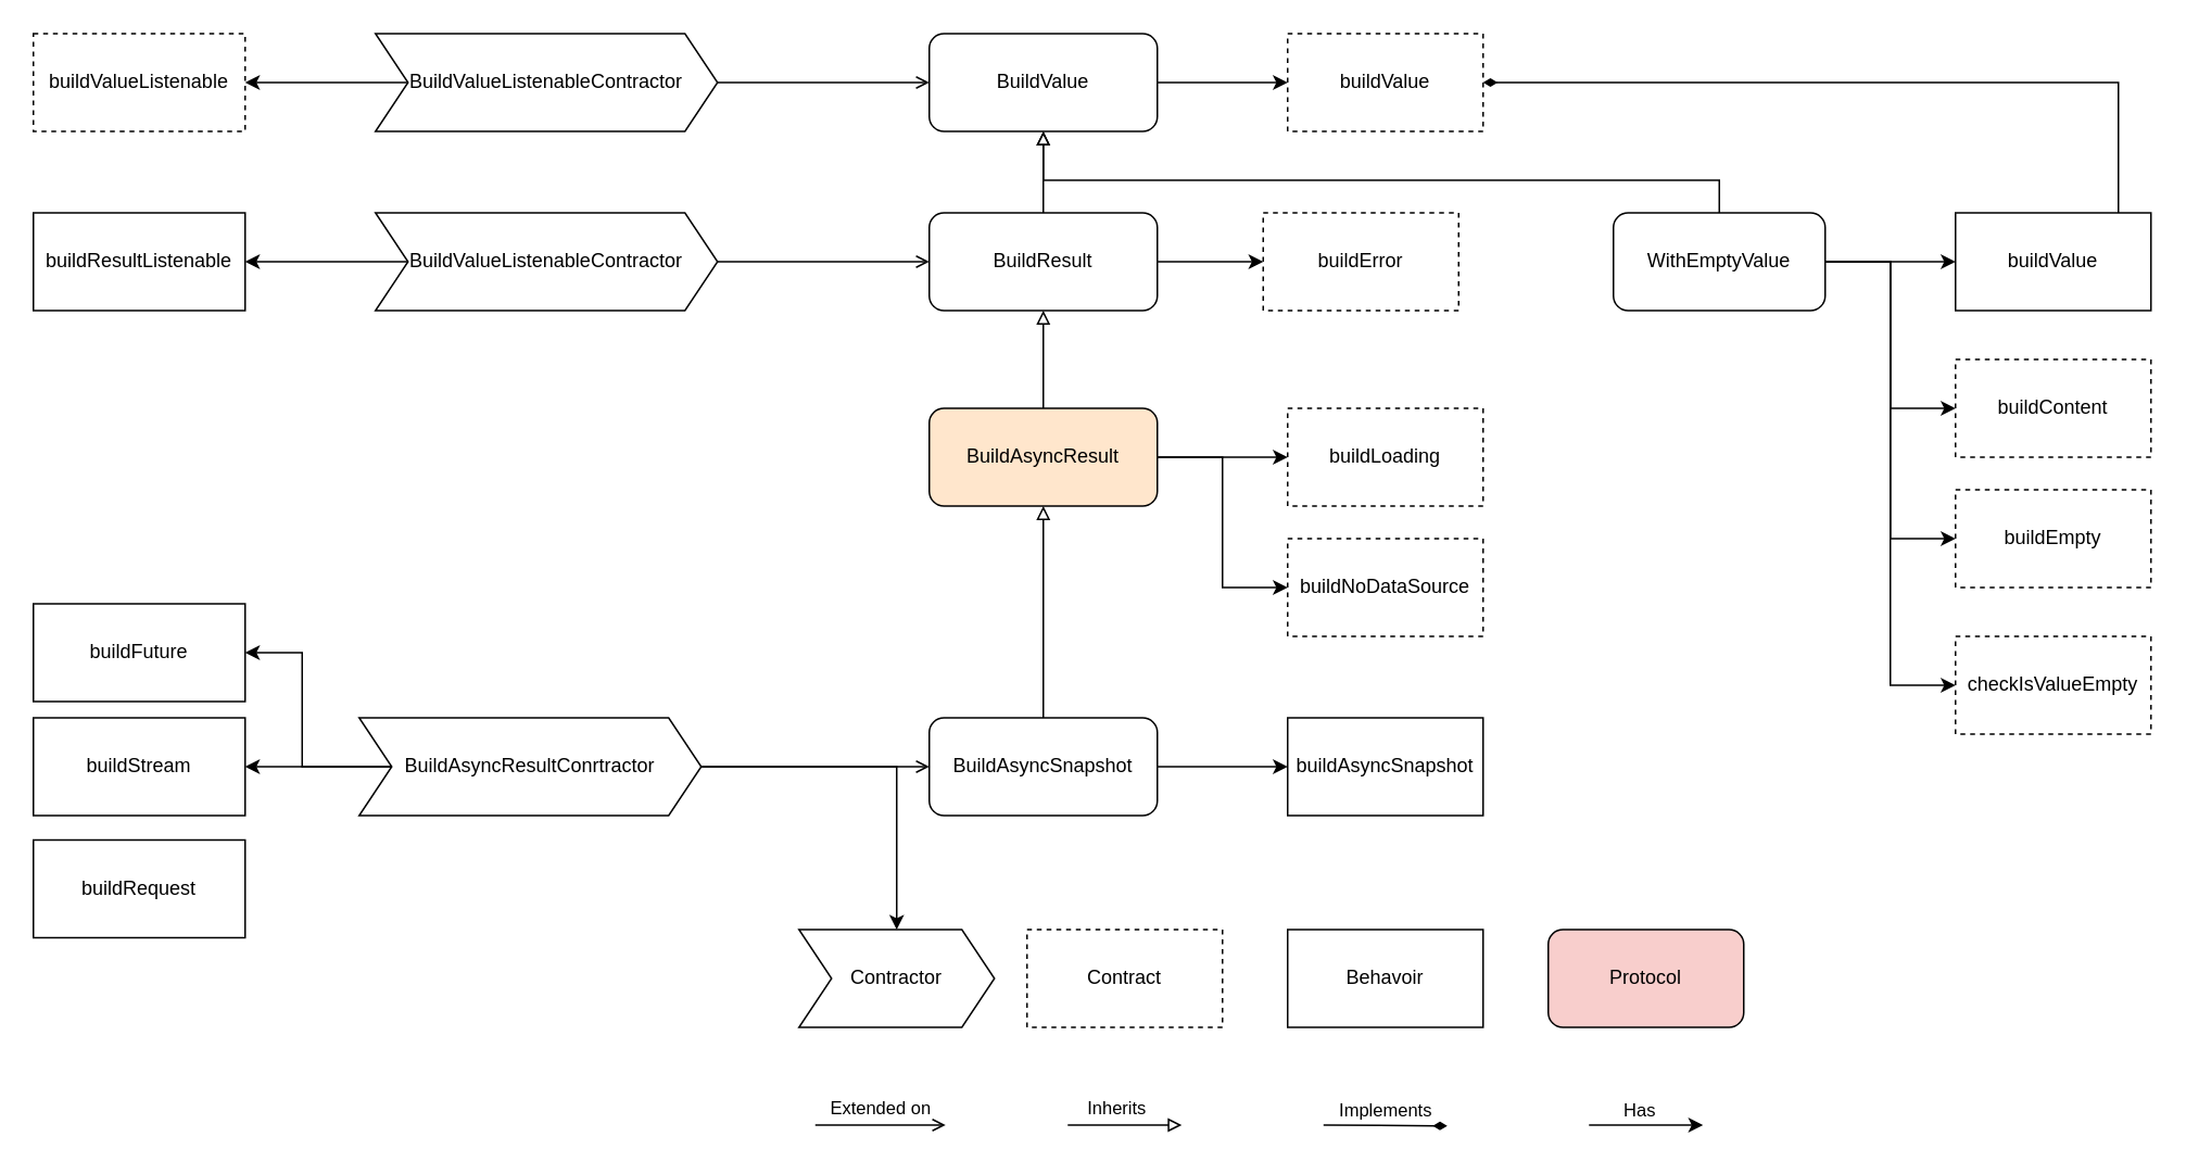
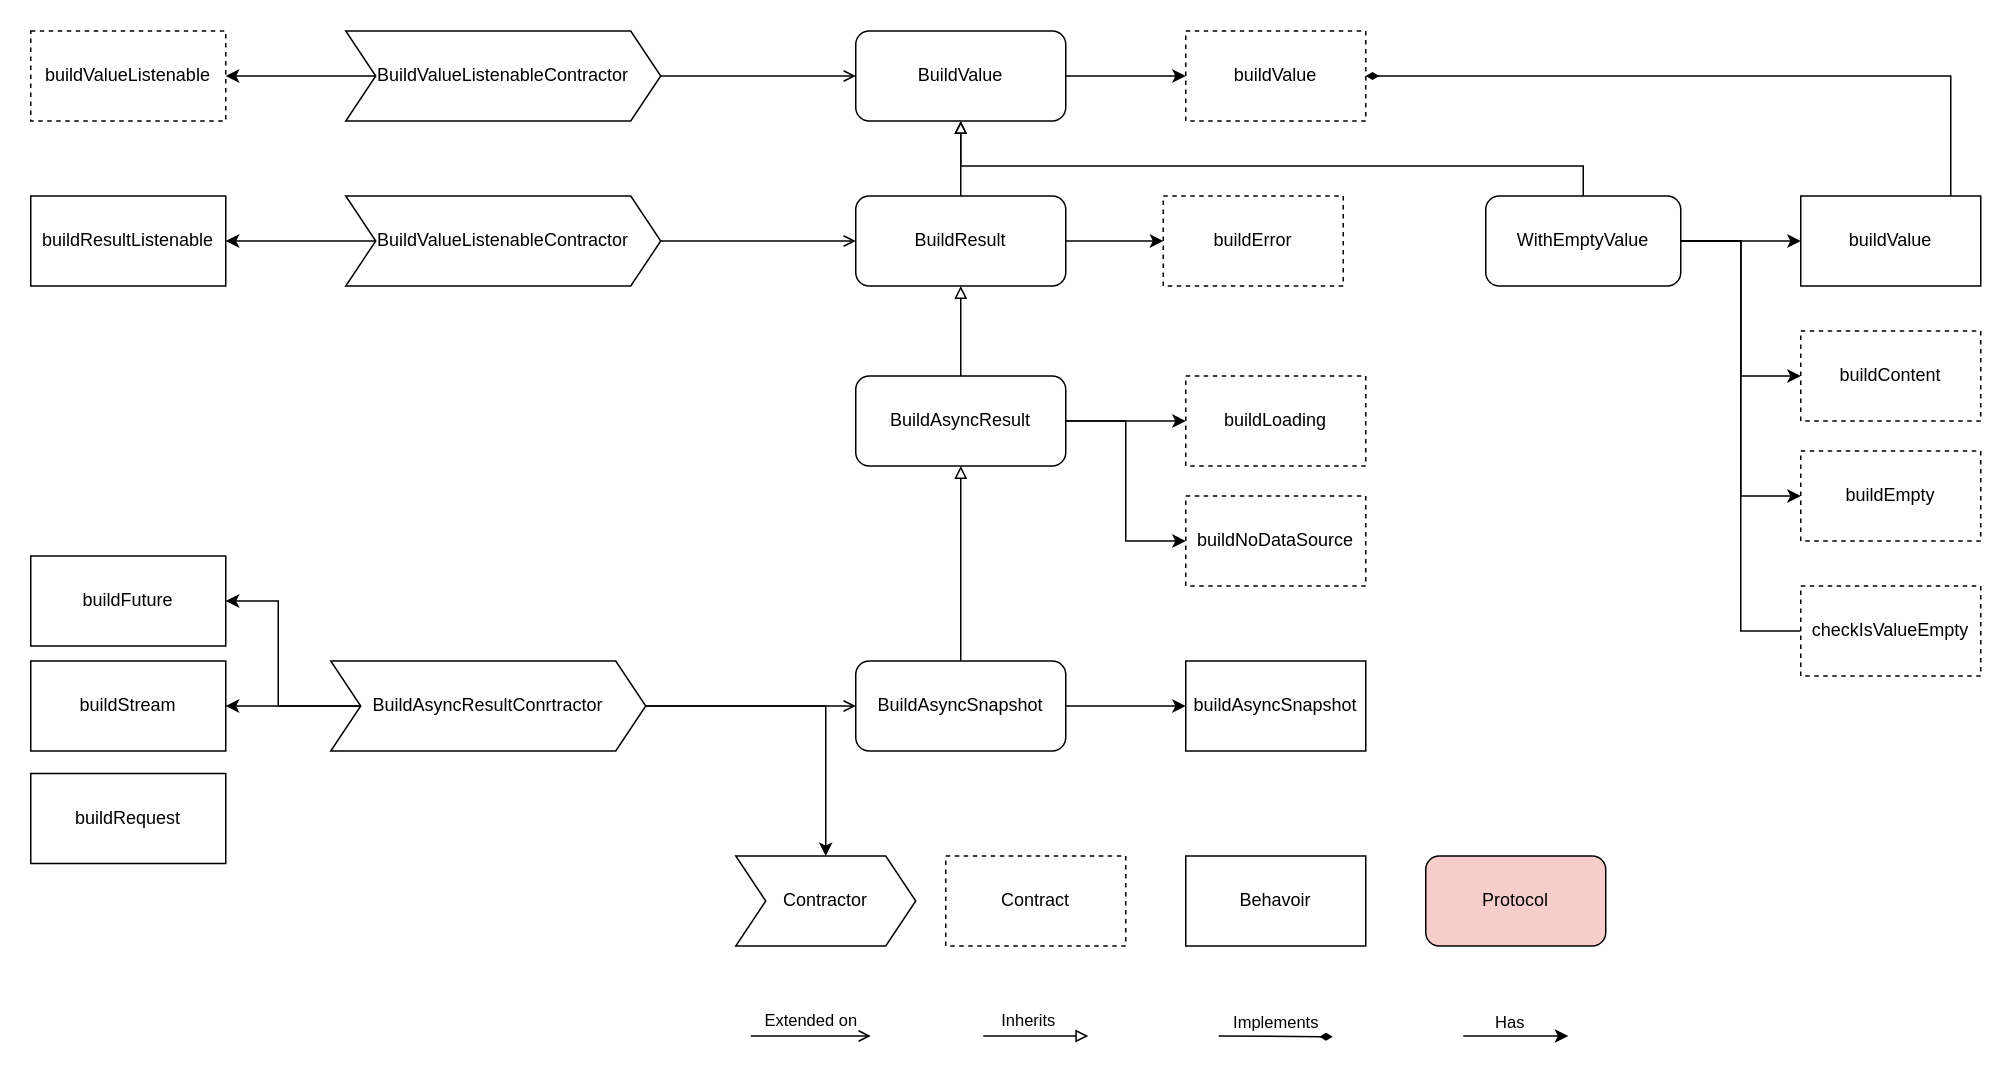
  <mxCell id="0" />
  <mxCell id="1" parent="0" />
  <mxCell id="2" value="buildValue" style="rounded=0;whiteSpace=wrap;html=1;dashed=1;" parent="1" vertex="1"><mxGeometry x="790" y="20" width="120" height="60" as="geometry" /></mxCell>
  <mxCell id="3" value="" style="edgeStyle=orthogonalEdgeStyle;rounded=0;orthogonalLoop=1;jettySize=auto;html=1;" parent="1" source="4" target="2" edge="1"><mxGeometry relative="1" as="geometry" /></mxCell>
  <mxCell id="4" value="BuildValue" style="rounded=1;whiteSpace=wrap;html=1;" parent="1" vertex="1"><mxGeometry x="570" y="20" width="140" height="60" as="geometry" /></mxCell>
  <mxCell id="5" value="" style="edgeStyle=orthogonalEdgeStyle;rounded=0;orthogonalLoop=1;jettySize=auto;html=1;" parent="1" source="7" target="8" edge="1"><mxGeometry relative="1" as="geometry" /></mxCell>
  <mxCell id="6" value="" style="edgeStyle=orthogonalEdgeStyle;rounded=0;orthogonalLoop=1;jettySize=auto;html=1;endArrow=block;endFill=0;" parent="1" source="7" target="4" edge="1"><mxGeometry relative="1" as="geometry" /></mxCell>
  <mxCell id="7" value="BuildResult" style="rounded=1;whiteSpace=wrap;html=1;" parent="1" vertex="1"><mxGeometry x="570" y="130" width="140" height="60" as="geometry" /></mxCell>
  <mxCell id="8" value="buildError" style="rounded=0;whiteSpace=wrap;html=1;dashed=1;" parent="1" vertex="1"><mxGeometry x="775" y="130" width="120" height="60" as="geometry" /></mxCell>
  <mxCell id="9" style="edgeStyle=orthogonalEdgeStyle;rounded=0;orthogonalLoop=1;jettySize=auto;html=1;exitX=1;exitY=0.5;exitDx=0;exitDy=0;entryX=0;entryY=0.5;entryDx=0;entryDy=0;" parent="1" source="12" target="13" edge="1"><mxGeometry relative="1" as="geometry" /></mxCell>
  <mxCell id="10" style="edgeStyle=orthogonalEdgeStyle;rounded=0;jumpStyle=none;orthogonalLoop=1;jettySize=auto;html=1;exitX=1;exitY=0.5;exitDx=0;exitDy=0;entryX=0;entryY=0.5;entryDx=0;entryDy=0;" parent="1" source="12" target="14" edge="1"><mxGeometry relative="1" as="geometry" /></mxCell>
  <mxCell id="11" value="" style="edgeStyle=orthogonalEdgeStyle;rounded=0;jumpStyle=none;orthogonalLoop=1;jettySize=auto;html=1;endArrow=block;endFill=0;" parent="1" source="12" target="7" edge="1"><mxGeometry relative="1" as="geometry" /></mxCell>
- <mxCell id="12" value="BuildAsyncResult" style="rounded=1;whiteSpace=wrap;html=1;fillColor=#ffe6cc;" parent="1" vertex="1"><mxGeometry x="570" y="250" width="140" height="60" as="geometry" /></mxCell>
+ <mxCell id="12" value="BuildAsyncResult" style="rounded=1;whiteSpace=wrap;html=1;" parent="1" vertex="1"><mxGeometry x="570" y="250" width="140" height="60" as="geometry" /></mxCell>
  <mxCell id="13" value="buildLoading" style="rounded=0;whiteSpace=wrap;html=1;dashed=1;" parent="1" vertex="1"><mxGeometry x="790" y="250" width="120" height="60" as="geometry" /></mxCell>
  <mxCell id="14" value="buildNoDataSource" style="rounded=0;whiteSpace=wrap;html=1;dashed=1;" parent="1" vertex="1"><mxGeometry x="790" y="330" width="120" height="60" as="geometry" /></mxCell>
  <mxCell id="15" value="" style="edgeStyle=orthogonalEdgeStyle;rounded=0;jumpStyle=none;orthogonalLoop=1;jettySize=auto;html=1;endArrow=block;endFill=0;" parent="1" source="17" target="12" edge="1"><mxGeometry relative="1" as="geometry" /></mxCell>
  <mxCell id="16" value="" style="edgeStyle=orthogonalEdgeStyle;rounded=0;jumpStyle=none;orthogonalLoop=1;jettySize=auto;html=1;endArrow=classic;endFill=1;" parent="1" source="17" target="18" edge="1"><mxGeometry relative="1" as="geometry" /></mxCell>
  <mxCell id="17" value="BuildAsyncSnapshot" style="rounded=1;whiteSpace=wrap;html=1;" parent="1" vertex="1"><mxGeometry x="570" y="440" width="140" height="60" as="geometry" /></mxCell>
  <mxCell id="18" value="buildAsyncSnapshot" style="rounded=0;whiteSpace=wrap;html=1;" parent="1" vertex="1"><mxGeometry x="790" y="440" width="120" height="60" as="geometry" /></mxCell>
  <mxCell id="19" style="edgeStyle=orthogonalEdgeStyle;rounded=0;jumpStyle=none;orthogonalLoop=1;jettySize=auto;html=1;exitX=1;exitY=0.5;exitDx=0;exitDy=0;entryX=0;entryY=0.5;entryDx=0;entryDy=0;endArrow=open;endFill=0;" parent="1" source="23" target="17" edge="1"><mxGeometry relative="1" as="geometry" /></mxCell>
  <mxCell id="20" style="edgeStyle=orthogonalEdgeStyle;rounded=0;jumpStyle=none;orthogonalLoop=1;jettySize=auto;html=1;exitX=0;exitY=0.5;exitDx=0;exitDy=0;entryX=1;entryY=0.5;entryDx=0;entryDy=0;endArrow=classic;endFill=1;" parent="1" source="23" target="24" edge="1"><mxGeometry relative="1" as="geometry" /></mxCell>
  <mxCell id="21" style="edgeStyle=orthogonalEdgeStyle;rounded=0;jumpStyle=none;orthogonalLoop=1;jettySize=auto;html=1;endArrow=classic;endFill=1;" parent="1" source="23" target="25" edge="1"><mxGeometry relative="1" as="geometry" /></mxCell>
  <mxCell id="22" style="edgeStyle=orthogonalEdgeStyle;rounded=0;jumpStyle=none;orthogonalLoop=1;jettySize=auto;html=1;endArrow=classic;endFill=1;" parent="1" source="23" target="55" edge="1"><mxGeometry relative="1" as="geometry" /></mxCell>
  <mxCell id="23" value="BuildAsyncResultConrtractor" style="shape=step;perimeter=stepPerimeter;whiteSpace=wrap;html=1;fixedSize=1;" parent="1" vertex="1"><mxGeometry x="220" y="440" width="210" height="60" as="geometry" /></mxCell>
  <mxCell id="24" value="buildFuture" style="rounded=0;whiteSpace=wrap;html=1;" parent="1" vertex="1"><mxGeometry x="20" y="370" width="130" height="60" as="geometry" /></mxCell>
  <mxCell id="25" value="buildStream" style="rounded=0;whiteSpace=wrap;html=1;" parent="1" vertex="1"><mxGeometry x="20" y="440" width="130" height="60" as="geometry" /></mxCell>
  <mxCell id="26" value="buildRequest" style="rounded=0;whiteSpace=wrap;html=1;" parent="1" vertex="1"><mxGeometry x="20" y="515" width="130" height="60" as="geometry" /></mxCell>
  <mxCell id="27" value="" style="edgeStyle=orthogonalEdgeStyle;rounded=0;jumpStyle=none;orthogonalLoop=1;jettySize=auto;html=1;endArrow=open;endFill=0;" parent="1" source="29" target="4" edge="1"><mxGeometry relative="1" as="geometry" /></mxCell>
  <mxCell id="28" value="" style="edgeStyle=orthogonalEdgeStyle;rounded=0;jumpStyle=none;orthogonalLoop=1;jettySize=auto;html=1;endArrow=classic;endFill=1;" parent="1" source="29" target="30" edge="1"><mxGeometry relative="1" as="geometry" /></mxCell>
  <mxCell id="29" value="BuildValueListenableContractor" style="shape=step;perimeter=stepPerimeter;whiteSpace=wrap;html=1;fixedSize=1;" parent="1" vertex="1"><mxGeometry x="230" y="20" width="210" height="60" as="geometry" /></mxCell>
  <mxCell id="30" value="buildValueListenable" style="rounded=0;whiteSpace=wrap;html=1;dashed=1;" parent="1" vertex="1"><mxGeometry x="20" y="20" width="130" height="60" as="geometry" /></mxCell>
  <mxCell id="31" value="" style="edgeStyle=orthogonalEdgeStyle;rounded=0;jumpStyle=none;orthogonalLoop=1;jettySize=auto;html=1;endArrow=classic;endFill=1;" parent="1" source="33" target="34" edge="1"><mxGeometry relative="1" as="geometry" /></mxCell>
  <mxCell id="32" value="" style="edgeStyle=orthogonalEdgeStyle;rounded=0;jumpStyle=none;orthogonalLoop=1;jettySize=auto;html=1;endArrow=open;endFill=0;" parent="1" source="33" target="7" edge="1"><mxGeometry relative="1" as="geometry" /></mxCell>
  <mxCell id="33" value="BuildValueListenableContractor" style="shape=step;perimeter=stepPerimeter;whiteSpace=wrap;html=1;fixedSize=1;" parent="1" vertex="1"><mxGeometry x="230" y="130" width="210" height="60" as="geometry" /></mxCell>
  <mxCell id="34" value="buildResultListenable" style="rounded=0;whiteSpace=wrap;html=1;" parent="1" vertex="1"><mxGeometry x="20" y="130" width="130" height="60" as="geometry" /></mxCell>
  <mxCell id="35" value="" style="edgeStyle=orthogonalEdgeStyle;rounded=0;jumpStyle=none;orthogonalLoop=1;jettySize=auto;html=1;endArrow=classic;endFill=1;" parent="1" source="40" target="41" edge="1"><mxGeometry relative="1" as="geometry"><Array as="points"><mxPoint x="1160" y="160" /><mxPoint x="1160" y="250" /></Array></mxGeometry></mxCell>
  <mxCell id="36" style="edgeStyle=orthogonalEdgeStyle;rounded=0;jumpStyle=none;orthogonalLoop=1;jettySize=auto;html=1;exitX=1;exitY=0.5;exitDx=0;exitDy=0;entryX=0;entryY=0.5;entryDx=0;entryDy=0;endArrow=classic;endFill=1;" parent="1" source="40" target="42" edge="1"><mxGeometry relative="1" as="geometry" /></mxCell>
- <mxCell id="37" style="edgeStyle=orthogonalEdgeStyle;rounded=0;jumpStyle=none;orthogonalLoop=1;jettySize=auto;html=1;entryX=0;entryY=0.5;entryDx=0;entryDy=0;endArrow=classic;endFill=1;" parent="1" source="40" target="43" edge="1"><mxGeometry relative="1" as="geometry" /></mxCell>
+ <mxCell id="37" style="edgeStyle=orthogonalEdgeStyle;rounded=0;jumpStyle=none;orthogonalLoop=1;jettySize=auto;html=1;entryX=0;entryY=0.5;entryDx=0;entryDy=0;endArrow=none;endFill=1;" parent="1" source="40" target="43" edge="1"><mxGeometry relative="1" as="geometry" /></mxCell>
  <mxCell id="38" style="edgeStyle=orthogonalEdgeStyle;rounded=0;jumpStyle=none;orthogonalLoop=1;jettySize=auto;html=1;entryX=0;entryY=0.5;entryDx=0;entryDy=0;endArrow=classic;endFill=1;" parent="1" source="40" target="45" edge="1"><mxGeometry relative="1" as="geometry"><mxPoint x="1170" y="70" as="targetPoint" /><Array as="points"><mxPoint x="1160" y="160" /><mxPoint x="1160" y="160" /></Array></mxGeometry></mxCell>
  <mxCell id="39" style="edgeStyle=orthogonalEdgeStyle;rounded=0;jumpStyle=none;orthogonalLoop=1;jettySize=auto;html=1;endArrow=block;endFill=0;exitX=0.5;exitY=0;exitDx=0;exitDy=0;" parent="1" source="40" target="4" edge="1"><mxGeometry relative="1" as="geometry"><Array as="points"><mxPoint x="1055" y="110" /><mxPoint x="640" y="110" /></Array></mxGeometry></mxCell>
  <mxCell id="40" value="WithEmptyValue" style="rounded=1;whiteSpace=wrap;html=1;" parent="1" vertex="1"><mxGeometry x="990" y="130" width="130" height="60" as="geometry" /></mxCell>
  <mxCell id="41" value="buildContent" style="rounded=0;whiteSpace=wrap;html=1;dashed=1;" parent="1" vertex="1"><mxGeometry x="1200" y="220" width="120" height="60" as="geometry" /></mxCell>
  <mxCell id="42" value="buildEmpty" style="rounded=0;whiteSpace=wrap;html=1;dashed=1;" parent="1" vertex="1"><mxGeometry x="1200" y="300" width="120" height="60" as="geometry" /></mxCell>
  <mxCell id="43" value="checkIsValueEmpty" style="rounded=0;whiteSpace=wrap;html=1;dashed=1;" parent="1" vertex="1"><mxGeometry x="1200" y="390" width="120" height="60" as="geometry" /></mxCell>
  <mxCell id="44" style="edgeStyle=orthogonalEdgeStyle;rounded=0;jumpStyle=none;orthogonalLoop=1;jettySize=auto;html=1;entryX=1;entryY=0.5;entryDx=0;entryDy=0;endArrow=diamondThin;endFill=1;" parent="1" source="45" target="2" edge="1"><mxGeometry relative="1" as="geometry"><Array as="points"><mxPoint x="1300" y="50" /></Array></mxGeometry></mxCell>
  <mxCell id="45" value="buildValue" style="rounded=0;whiteSpace=wrap;html=1;" parent="1" vertex="1"><mxGeometry x="1200" y="130" width="120" height="60" as="geometry" /></mxCell>
  <mxCell id="46" value="Contract" style="rounded=0;whiteSpace=wrap;html=1;dashed=1;" vertex="1" parent="1"><mxGeometry x="630" y="570" width="120" height="60" as="geometry" /></mxCell>
  <mxCell id="47" value="Behavoir" style="rounded=0;whiteSpace=wrap;html=1;" vertex="1" parent="1"><mxGeometry x="790" y="570" width="120" height="60" as="geometry" /></mxCell>
  <mxCell id="48" value="Protocol" style="rounded=1;whiteSpace=wrap;html=1;fillColor=#f8cecc;" vertex="1" parent="1"><mxGeometry x="950" y="570" width="120" height="60" as="geometry" /></mxCell>
  <mxCell id="49" value="Inherits" style="endArrow=block;html=1;endFill=0;" edge="1" parent="1"><mxGeometry x="-0.143" y="10" width="50" height="50" relative="1" as="geometry"><mxPoint x="655" y="690" as="sourcePoint" /><mxPoint x="725" y="690" as="targetPoint" /><mxPoint as="offset" /></mxGeometry></mxCell>
  <mxCell id="50" value="" style="endArrow=classic;html=1;" edge="1" parent="1"><mxGeometry width="50" height="50" relative="1" as="geometry"><mxPoint x="975" y="690" as="sourcePoint" /><mxPoint x="1045" y="690" as="targetPoint" /></mxGeometry></mxCell>
  <mxCell id="51" value="Has" style="edgeLabel;html=1;align=center;verticalAlign=middle;resizable=0;points=[];" vertex="1" connectable="0" parent="50"><mxGeometry x="-0.371" y="2" relative="1" as="geometry"><mxPoint x="8" y="-7.5" as="offset" /></mxGeometry></mxCell>
  <mxCell id="52" value="" style="endArrow=diamondThin;html=1;endFill=1;" edge="1" parent="1"><mxGeometry width="50" height="50" relative="1" as="geometry"><mxPoint x="812" y="690" as="sourcePoint" /><mxPoint x="888" y="690.5" as="targetPoint" /></mxGeometry></mxCell>
  <mxCell id="53" value="Implements" style="edgeLabel;html=1;align=center;verticalAlign=middle;resizable=0;points=[];" vertex="1" connectable="0" parent="52"><mxGeometry x="-0.4" y="3" relative="1" as="geometry"><mxPoint x="14.98" y="-6.65" as="offset" /></mxGeometry></mxCell>
  <mxCell id="54" value="Extended on" style="edgeStyle=orthogonalEdgeStyle;rounded=0;jumpStyle=none;orthogonalLoop=1;jettySize=auto;html=1;endArrow=open;endFill=0;" edge="1" parent="1"><mxGeometry y="10" relative="1" as="geometry"><mxPoint x="500" y="690" as="sourcePoint" /><mxPoint x="580" y="690" as="targetPoint" /><mxPoint as="offset" /></mxGeometry></mxCell>
  <mxCell id="55" value="Contractor" style="shape=step;perimeter=stepPerimeter;whiteSpace=wrap;html=1;fixedSize=1;" vertex="1" parent="1"><mxGeometry x="490" y="570" width="120" height="60" as="geometry" /></mxCell>
